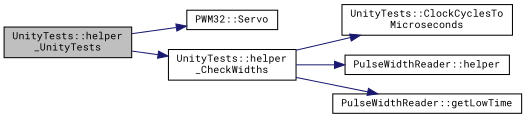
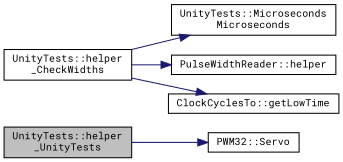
  digraph {
    fontname="Roboto Mono"
    rankdir=LR
    node [color=black fillcolor=white fontname="Roboto Mono" fontsize=10 shape=record style=filled]
    edge [color=midnightblue fontname="Roboto Mono" fontsize=10 labelfontname=Helvetica labelfontsize=10 style=solid]
    n1 [fillcolor=grey75 fontcolor=black height=0.2 label="UnityTests::helper\l_UnityTests" width=0.4]
    n2 [height=0.2 label="PWM32::Servo" width=0.4]
    n3 [height=0.2 label="UnityTests::helper\l_CheckWidths" width=0.4]
-   n4 [height=0.2 label="UnityTests::ClockCyclesTo\lMicroseconds" width=0.4]
+   n4 [height=0.2 label="UnityTests::Microseconds\lMicroseconds" width=0.4]
    n5 [height=0.2 label="PulseWidthReader::helper" width=0.4]
-   n6 [height=0.2 label="PulseWidthReader::getLowTime" width=0.4]
+   n6 [height=0.2 label="ClockCyclesTo::getLowTime" width=0.4]
    n1 -> n2
-   n1 -> n3
    n3 -> n4
    n3 -> n5
    n3 -> n6
  }
